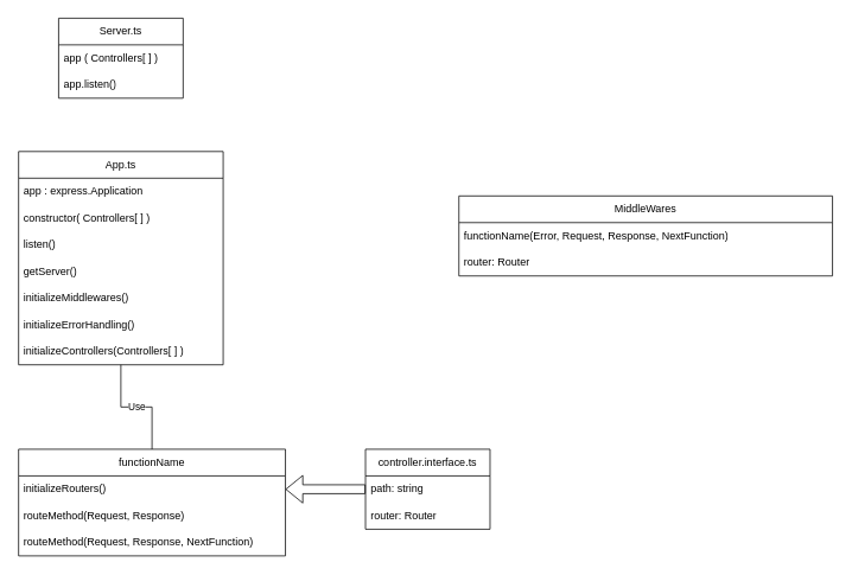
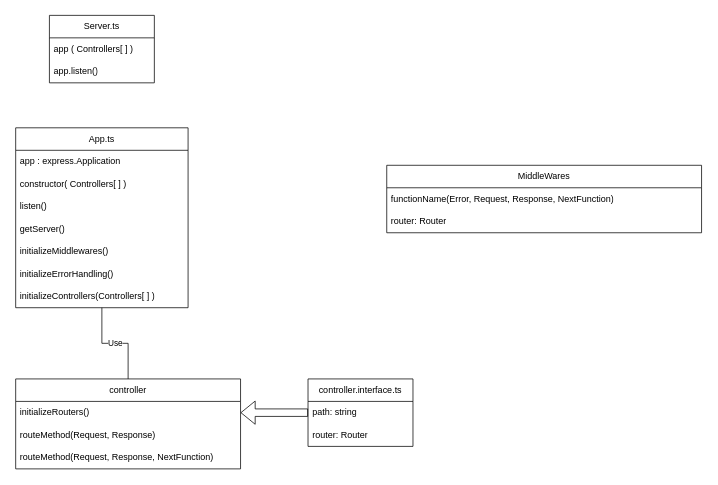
  <mxCell id="0" />
  <mxCell id="1" parent="0" />
  <mxCell id="2" value="Server.ts" style="swimlane;fontStyle=0;childLayout=stackLayout;horizontal=1;startSize=30;horizontalStack=0;resizeParent=1;resizeParentMax=0;resizeLast=0;collapsible=1;marginBottom=0;whiteSpace=wrap;html=1;" vertex="1" parent="1"><mxGeometry x="65" y="20" width="140" height="90" as="geometry" /></mxCell>
  <mxCell id="3" value="app ( Controllers[ ] )" style="text;strokeColor=none;fillColor=none;align=left;verticalAlign=middle;spacingLeft=4;spacingRight=4;overflow=hidden;points=[[0,0.5],[1,0.5]];portConstraint=eastwest;rotatable=0;whiteSpace=wrap;html=1;" vertex="1" parent="2"><mxGeometry y="30" width="140" height="30" as="geometry" /></mxCell>
  <mxCell id="4" value="app.listen()" style="text;strokeColor=none;fillColor=none;align=left;verticalAlign=middle;spacingLeft=4;spacingRight=4;overflow=hidden;points=[[0,0.5],[1,0.5]];portConstraint=eastwest;rotatable=0;whiteSpace=wrap;html=1;" vertex="1" parent="2"><mxGeometry y="60" width="140" height="30" as="geometry" /></mxCell>
  <mxCell id="5" value="Use" style="edgeStyle=orthogonalEdgeStyle;rounded=0;orthogonalLoop=1;jettySize=auto;html=1;entryX=0.5;entryY=0;entryDx=0;entryDy=0;endArrow=none;" edge="1" parent="1" source="6" target="17"><mxGeometry relative="1" as="geometry" /></mxCell>
  <mxCell id="6" value="App.ts" style="swimlane;fontStyle=0;childLayout=stackLayout;horizontal=1;startSize=30;horizontalStack=0;resizeParent=1;resizeParentMax=0;resizeLast=0;collapsible=1;marginBottom=0;whiteSpace=wrap;html=1;" vertex="1" parent="1"><mxGeometry x="20" y="170" width="230" height="240" as="geometry" /></mxCell>
  <mxCell id="7" value="app : express.Application" style="text;strokeColor=none;fillColor=none;align=left;verticalAlign=middle;spacingLeft=4;spacingRight=4;overflow=hidden;points=[[0,0.5],[1,0.5]];portConstraint=eastwest;rotatable=0;whiteSpace=wrap;html=1;" vertex="1" parent="6"><mxGeometry y="30" width="230" height="30" as="geometry" /></mxCell>
  <mxCell id="8" value="constructor( Controllers[ ] )" style="text;strokeColor=none;fillColor=none;align=left;verticalAlign=middle;spacingLeft=4;spacingRight=4;overflow=hidden;points=[[0,0.5],[1,0.5]];portConstraint=eastwest;rotatable=0;whiteSpace=wrap;html=1;" vertex="1" parent="6"><mxGeometry y="60" width="230" height="30" as="geometry" /></mxCell>
  <mxCell id="9" value="listen()" style="text;strokeColor=none;fillColor=none;align=left;verticalAlign=middle;spacingLeft=4;spacingRight=4;overflow=hidden;points=[[0,0.5],[1,0.5]];portConstraint=eastwest;rotatable=0;whiteSpace=wrap;html=1;" vertex="1" parent="6"><mxGeometry y="90" width="230" height="30" as="geometry" /></mxCell>
  <mxCell id="10" value="getServer()" style="text;strokeColor=none;fillColor=none;align=left;verticalAlign=middle;spacingLeft=4;spacingRight=4;overflow=hidden;points=[[0,0.5],[1,0.5]];portConstraint=eastwest;rotatable=0;whiteSpace=wrap;html=1;" vertex="1" parent="6"><mxGeometry y="120" width="230" height="30" as="geometry" /></mxCell>
  <mxCell id="11" value="initializeMiddlewares()" style="text;strokeColor=none;fillColor=none;align=left;verticalAlign=middle;spacingLeft=4;spacingRight=4;overflow=hidden;points=[[0,0.5],[1,0.5]];portConstraint=eastwest;rotatable=0;whiteSpace=wrap;html=1;" vertex="1" parent="6"><mxGeometry y="150" width="230" height="30" as="geometry" /></mxCell>
  <mxCell id="12" value="initializeErrorHandling()" style="text;strokeColor=none;fillColor=none;align=left;verticalAlign=middle;spacingLeft=4;spacingRight=4;overflow=hidden;points=[[0,0.5],[1,0.5]];portConstraint=eastwest;rotatable=0;whiteSpace=wrap;html=1;" vertex="1" parent="6"><mxGeometry y="180" width="230" height="30" as="geometry" /></mxCell>
  <mxCell id="13" value="initializeControllers(Controllers[ ] )" style="text;strokeColor=none;fillColor=none;align=left;verticalAlign=middle;spacingLeft=4;spacingRight=4;overflow=hidden;points=[[0,0.5],[1,0.5]];portConstraint=eastwest;rotatable=0;whiteSpace=wrap;html=1;" vertex="1" parent="6"><mxGeometry y="210" width="230" height="30" as="geometry" /></mxCell>
  <mxCell id="14" value="controller.interface.ts" style="swimlane;fontStyle=0;childLayout=stackLayout;horizontal=1;startSize=30;horizontalStack=0;resizeParent=1;resizeParentMax=0;resizeLast=0;collapsible=1;marginBottom=0;whiteSpace=wrap;html=1;" vertex="1" parent="1"><mxGeometry x="410" y="505" width="140" height="90" as="geometry" /></mxCell>
  <mxCell id="15" value="path: string" style="text;strokeColor=none;fillColor=none;align=left;verticalAlign=middle;spacingLeft=4;spacingRight=4;overflow=hidden;points=[[0,0.5],[1,0.5]];portConstraint=eastwest;rotatable=0;whiteSpace=wrap;html=1;" vertex="1" parent="14"><mxGeometry y="30" width="140" height="30" as="geometry" /></mxCell>
  <mxCell id="16" value="router: Router" style="text;strokeColor=none;fillColor=none;align=left;verticalAlign=middle;spacingLeft=4;spacingRight=4;overflow=hidden;points=[[0,0.5],[1,0.5]];portConstraint=eastwest;rotatable=0;whiteSpace=wrap;html=1;" vertex="1" parent="14"><mxGeometry y="60" width="140" height="30" as="geometry" /></mxCell>
- <mxCell id="17" value="functionName" style="swimlane;fontStyle=0;childLayout=stackLayout;horizontal=1;startSize=30;horizontalStack=0;resizeParent=1;resizeParentMax=0;resizeLast=0;collapsible=1;marginBottom=0;whiteSpace=wrap;html=1;" vertex="1" parent="1"><mxGeometry x="20" y="505" width="300" height="120" as="geometry" /></mxCell>
+ <mxCell id="17" value="controller" style="swimlane;fontStyle=0;childLayout=stackLayout;horizontal=1;startSize=30;horizontalStack=0;resizeParent=1;resizeParentMax=0;resizeLast=0;collapsible=1;marginBottom=0;whiteSpace=wrap;html=1;" vertex="1" parent="1"><mxGeometry x="20" y="505" width="300" height="120" as="geometry" /></mxCell>
  <mxCell id="18" value="initializeRouters()" style="text;strokeColor=none;fillColor=none;align=left;verticalAlign=middle;spacingLeft=4;spacingRight=4;overflow=hidden;points=[[0,0.5],[1,0.5]];portConstraint=eastwest;rotatable=0;whiteSpace=wrap;html=1;" vertex="1" parent="17"><mxGeometry y="30" width="300" height="30" as="geometry" /></mxCell>
  <mxCell id="19" value="routeMethod(Request, Response)" style="text;strokeColor=none;fillColor=none;align=left;verticalAlign=middle;spacingLeft=4;spacingRight=4;overflow=hidden;points=[[0,0.5],[1,0.5]];portConstraint=eastwest;rotatable=0;whiteSpace=wrap;html=1;" vertex="1" parent="17"><mxGeometry y="60" width="300" height="30" as="geometry" /></mxCell>
  <mxCell id="20" value="routeMethod(Request, Response, NextFunction)" style="text;strokeColor=none;fillColor=none;align=left;verticalAlign=middle;spacingLeft=4;spacingRight=4;overflow=hidden;points=[[0,0.5],[1,0.5]];portConstraint=eastwest;rotatable=0;whiteSpace=wrap;html=1;" vertex="1" parent="17"><mxGeometry y="90" width="300" height="30" as="geometry" /></mxCell>
  <mxCell id="21" style="edgeStyle=orthogonalEdgeStyle;rounded=0;orthogonalLoop=1;jettySize=auto;html=1;entryX=1;entryY=0.5;entryDx=0;entryDy=0;shape=flexArrow;" edge="1" parent="1" source="15" target="18"><mxGeometry relative="1" as="geometry" /></mxCell>
  <mxCell id="22" value="MiddleWares" style="swimlane;fontStyle=0;childLayout=stackLayout;horizontal=1;startSize=30;horizontalStack=0;resizeParent=1;resizeParentMax=0;resizeLast=0;collapsible=1;marginBottom=0;whiteSpace=wrap;html=1;" vertex="1" parent="1"><mxGeometry x="515" y="220" width="420" height="90" as="geometry" /></mxCell>
  <mxCell id="23" value="functionName(Error, Request, Response, NextFunction)" style="text;strokeColor=none;fillColor=none;align=left;verticalAlign=middle;spacingLeft=4;spacingRight=4;overflow=hidden;points=[[0,0.5],[1,0.5]];portConstraint=eastwest;rotatable=0;whiteSpace=wrap;html=1;" vertex="1" parent="22"><mxGeometry y="30" width="420" height="30" as="geometry" /></mxCell>
  <mxCell id="24" value="router: Router" style="text;strokeColor=none;fillColor=none;align=left;verticalAlign=middle;spacingLeft=4;spacingRight=4;overflow=hidden;points=[[0,0.5],[1,0.5]];portConstraint=eastwest;rotatable=0;whiteSpace=wrap;html=1;" vertex="1" parent="22"><mxGeometry y="60" width="420" height="30" as="geometry" /></mxCell>
